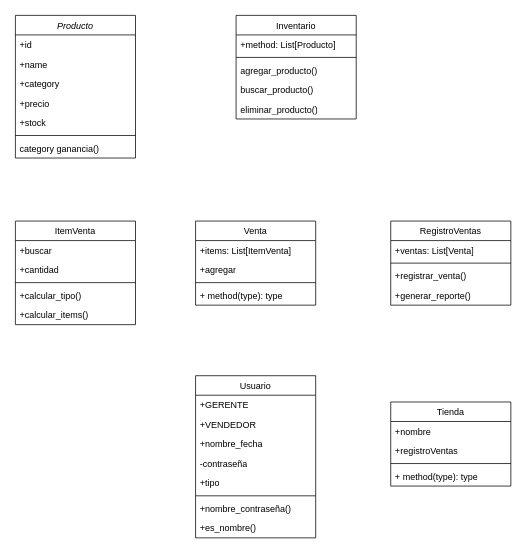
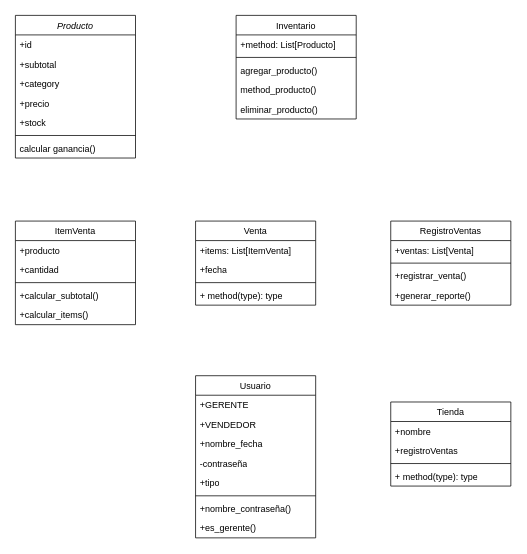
  <mxCell id="0" />
  <mxCell id="1" parent="0" />
  <mxCell id="2" value="Producto" style="swimlane;fontStyle=2;align=center;verticalAlign=top;childLayout=stackLayout;horizontal=1;startSize=26;horizontalStack=0;resizeParent=1;resizeLast=0;collapsible=1;marginBottom=0;rounded=0;shadow=0;strokeWidth=1;" parent="1" vertex="1"><mxGeometry x="20" y="20" width="160" height="190" as="geometry"><mxRectangle x="230" y="140" width="160" height="26" as="alternateBounds" /></mxGeometry></mxCell>
  <mxCell id="3" value="+id" style="text;align=left;verticalAlign=top;spacingLeft=4;spacingRight=4;overflow=hidden;rotatable=0;points=[[0,0.5],[1,0.5]];portConstraint=eastwest;" parent="2" vertex="1"><mxGeometry y="26" width="160" height="26" as="geometry" /></mxCell>
- <mxCell id="4" value="+name" style="text;align=left;verticalAlign=top;spacingLeft=4;spacingRight=4;overflow=hidden;rotatable=0;points=[[0,0.5],[1,0.5]];portConstraint=eastwest;" vertex="1" parent="2"><mxGeometry y="52" width="160" height="26" as="geometry" /></mxCell>
+ <mxCell id="4" value="+subtotal" style="text;align=left;verticalAlign=top;spacingLeft=4;spacingRight=4;overflow=hidden;rotatable=0;points=[[0,0.5],[1,0.5]];portConstraint=eastwest;" vertex="1" parent="2"><mxGeometry y="52" width="160" height="26" as="geometry" /></mxCell>
  <mxCell id="5" value="+category" style="text;align=left;verticalAlign=top;spacingLeft=4;spacingRight=4;overflow=hidden;rotatable=0;points=[[0,0.5],[1,0.5]];portConstraint=eastwest;rounded=0;shadow=0;html=0;" parent="2" vertex="1"><mxGeometry y="78" width="160" height="26" as="geometry" /></mxCell>
  <mxCell id="6" value="+precio" style="text;align=left;verticalAlign=top;spacingLeft=4;spacingRight=4;overflow=hidden;rotatable=0;points=[[0,0.5],[1,0.5]];portConstraint=eastwest;rounded=0;shadow=0;html=0;" parent="2" vertex="1"><mxGeometry y="104" width="160" height="26" as="geometry" /></mxCell>
  <mxCell id="7" value="+stock" style="text;align=left;verticalAlign=top;spacingLeft=4;spacingRight=4;overflow=hidden;rotatable=0;points=[[0,0.5],[1,0.5]];portConstraint=eastwest;rounded=0;shadow=0;html=0;" vertex="1" parent="2"><mxGeometry y="130" width="160" height="26" as="geometry" /></mxCell>
  <mxCell id="8" value="" style="line;html=1;strokeWidth=1;align=left;verticalAlign=middle;spacingTop=-1;spacingLeft=3;spacingRight=3;rotatable=0;labelPosition=right;points=[];portConstraint=eastwest;" parent="2" vertex="1"><mxGeometry y="156" width="160" height="8" as="geometry" /></mxCell>
- <mxCell id="9" value="category ganancia()" style="text;align=left;verticalAlign=top;spacingLeft=4;spacingRight=4;overflow=hidden;rotatable=0;points=[[0,0.5],[1,0.5]];portConstraint=eastwest;" parent="2" vertex="1"><mxGeometry y="164" width="160" height="26" as="geometry" /></mxCell>
+ <mxCell id="9" value="calcular ganancia()" style="text;align=left;verticalAlign=top;spacingLeft=4;spacingRight=4;overflow=hidden;rotatable=0;points=[[0,0.5],[1,0.5]];portConstraint=eastwest;" parent="2" vertex="1"><mxGeometry y="164" width="160" height="26" as="geometry" /></mxCell>
  <mxCell id="10" value="&lt;span style=&quot;font-weight: 400;&quot;&gt;Inventario&lt;/span&gt;" style="swimlane;fontStyle=1;align=center;verticalAlign=top;childLayout=stackLayout;horizontal=1;startSize=26;horizontalStack=0;resizeParent=1;resizeParentMax=0;resizeLast=0;collapsible=1;marginBottom=0;whiteSpace=wrap;html=1;" vertex="1" parent="1"><mxGeometry x="314" y="20" width="160" height="138" as="geometry" /></mxCell>
  <mxCell id="11" value="+method: List[Producto]" style="text;strokeColor=none;fillColor=none;align=left;verticalAlign=top;spacingLeft=4;spacingRight=4;overflow=hidden;rotatable=0;points=[[0,0.5],[1,0.5]];portConstraint=eastwest;whiteSpace=wrap;html=1;" vertex="1" parent="10"><mxGeometry y="26" width="160" height="26" as="geometry" /></mxCell>
  <mxCell id="12" value="" style="line;strokeWidth=1;fillColor=none;align=left;verticalAlign=middle;spacingTop=-1;spacingLeft=3;spacingRight=3;rotatable=0;labelPosition=right;points=[];portConstraint=eastwest;strokeColor=inherit;" vertex="1" parent="10"><mxGeometry y="52" width="160" height="8" as="geometry" /></mxCell>
  <mxCell id="13" value="agregar_producto()" style="text;strokeColor=none;fillColor=none;align=left;verticalAlign=top;spacingLeft=4;spacingRight=4;overflow=hidden;rotatable=0;points=[[0,0.5],[1,0.5]];portConstraint=eastwest;whiteSpace=wrap;html=1;" vertex="1" parent="10"><mxGeometry y="60" width="160" height="26" as="geometry" /></mxCell>
- <mxCell id="14" value="buscar_producto()" style="text;strokeColor=none;fillColor=none;align=left;verticalAlign=top;spacingLeft=4;spacingRight=4;overflow=hidden;rotatable=0;points=[[0,0.5],[1,0.5]];portConstraint=eastwest;whiteSpace=wrap;html=1;" vertex="1" parent="10"><mxGeometry y="86" width="160" height="26" as="geometry" /></mxCell>
+ <mxCell id="14" value="method_producto()" style="text;strokeColor=none;fillColor=none;align=left;verticalAlign=top;spacingLeft=4;spacingRight=4;overflow=hidden;rotatable=0;points=[[0,0.5],[1,0.5]];portConstraint=eastwest;whiteSpace=wrap;html=1;" vertex="1" parent="10"><mxGeometry y="86" width="160" height="26" as="geometry" /></mxCell>
  <mxCell id="15" value="eliminar_producto()" style="text;strokeColor=none;fillColor=none;align=left;verticalAlign=top;spacingLeft=4;spacingRight=4;overflow=hidden;rotatable=0;points=[[0,0.5],[1,0.5]];portConstraint=eastwest;whiteSpace=wrap;html=1;" vertex="1" parent="10"><mxGeometry y="112" width="160" height="26" as="geometry" /></mxCell>
  <mxCell id="16" value="&lt;span style=&quot;font-weight: normal;&quot;&gt;ItemVenta&lt;/span&gt;" style="swimlane;fontStyle=1;align=center;verticalAlign=top;childLayout=stackLayout;horizontal=1;startSize=26;horizontalStack=0;resizeParent=1;resizeParentMax=0;resizeLast=0;collapsible=1;marginBottom=0;whiteSpace=wrap;html=1;" vertex="1" parent="1"><mxGeometry x="20" y="294" width="160" height="138" as="geometry" /></mxCell>
- <mxCell id="17" value="+buscar" style="text;strokeColor=none;fillColor=none;align=left;verticalAlign=top;spacingLeft=4;spacingRight=4;overflow=hidden;rotatable=0;points=[[0,0.5],[1,0.5]];portConstraint=eastwest;whiteSpace=wrap;html=1;" vertex="1" parent="16"><mxGeometry y="26" width="160" height="26" as="geometry" /></mxCell>
+ <mxCell id="17" value="+producto" style="text;strokeColor=none;fillColor=none;align=left;verticalAlign=top;spacingLeft=4;spacingRight=4;overflow=hidden;rotatable=0;points=[[0,0.5],[1,0.5]];portConstraint=eastwest;whiteSpace=wrap;html=1;" vertex="1" parent="16"><mxGeometry y="26" width="160" height="26" as="geometry" /></mxCell>
  <mxCell id="18" value="+cantidad" style="text;strokeColor=none;fillColor=none;align=left;verticalAlign=top;spacingLeft=4;spacingRight=4;overflow=hidden;rotatable=0;points=[[0,0.5],[1,0.5]];portConstraint=eastwest;whiteSpace=wrap;html=1;" vertex="1" parent="16"><mxGeometry y="52" width="160" height="26" as="geometry" /></mxCell>
  <mxCell id="19" value="" style="line;strokeWidth=1;fillColor=none;align=left;verticalAlign=middle;spacingTop=-1;spacingLeft=3;spacingRight=3;rotatable=0;labelPosition=right;points=[];portConstraint=eastwest;strokeColor=inherit;" vertex="1" parent="16"><mxGeometry y="78" width="160" height="8" as="geometry" /></mxCell>
- <mxCell id="20" value="+calcular_tipo()" style="text;strokeColor=none;fillColor=none;align=left;verticalAlign=top;spacingLeft=4;spacingRight=4;overflow=hidden;rotatable=0;points=[[0,0.5],[1,0.5]];portConstraint=eastwest;whiteSpace=wrap;html=1;" vertex="1" parent="16"><mxGeometry y="86" width="160" height="26" as="geometry" /></mxCell>
+ <mxCell id="20" value="+calcular_subtotal()" style="text;strokeColor=none;fillColor=none;align=left;verticalAlign=top;spacingLeft=4;spacingRight=4;overflow=hidden;rotatable=0;points=[[0,0.5],[1,0.5]];portConstraint=eastwest;whiteSpace=wrap;html=1;" vertex="1" parent="16"><mxGeometry y="86" width="160" height="26" as="geometry" /></mxCell>
  <mxCell id="21" value="+calcular_items()" style="text;strokeColor=none;fillColor=none;align=left;verticalAlign=top;spacingLeft=4;spacingRight=4;overflow=hidden;rotatable=0;points=[[0,0.5],[1,0.5]];portConstraint=eastwest;whiteSpace=wrap;html=1;" vertex="1" parent="16"><mxGeometry y="112" width="160" height="26" as="geometry" /></mxCell>
  <mxCell id="22" value="&lt;span style=&quot;font-weight: normal;&quot;&gt;Venta&lt;/span&gt;" style="swimlane;fontStyle=1;align=center;verticalAlign=top;childLayout=stackLayout;horizontal=1;startSize=26;horizontalStack=0;resizeParent=1;resizeParentMax=0;resizeLast=0;collapsible=1;marginBottom=0;whiteSpace=wrap;html=1;" vertex="1" parent="1"><mxGeometry x="260" y="294" width="160" height="112" as="geometry" /></mxCell>
  <mxCell id="23" value="+items: List[ItemVenta]" style="text;strokeColor=none;fillColor=none;align=left;verticalAlign=top;spacingLeft=4;spacingRight=4;overflow=hidden;rotatable=0;points=[[0,0.5],[1,0.5]];portConstraint=eastwest;whiteSpace=wrap;html=1;" vertex="1" parent="22"><mxGeometry y="26" width="160" height="26" as="geometry" /></mxCell>
- <mxCell id="24" value="+agregar" style="text;strokeColor=none;fillColor=none;align=left;verticalAlign=top;spacingLeft=4;spacingRight=4;overflow=hidden;rotatable=0;points=[[0,0.5],[1,0.5]];portConstraint=eastwest;whiteSpace=wrap;html=1;" vertex="1" parent="22"><mxGeometry y="52" width="160" height="26" as="geometry" /></mxCell>
+ <mxCell id="24" value="+fecha" style="text;strokeColor=none;fillColor=none;align=left;verticalAlign=top;spacingLeft=4;spacingRight=4;overflow=hidden;rotatable=0;points=[[0,0.5],[1,0.5]];portConstraint=eastwest;whiteSpace=wrap;html=1;" vertex="1" parent="22"><mxGeometry y="52" width="160" height="26" as="geometry" /></mxCell>
  <mxCell id="25" value="" style="line;strokeWidth=1;fillColor=none;align=left;verticalAlign=middle;spacingTop=-1;spacingLeft=3;spacingRight=3;rotatable=0;labelPosition=right;points=[];portConstraint=eastwest;strokeColor=inherit;" vertex="1" parent="22"><mxGeometry y="78" width="160" height="8" as="geometry" /></mxCell>
  <mxCell id="26" value="+ method(type): type" style="text;strokeColor=none;fillColor=none;align=left;verticalAlign=top;spacingLeft=4;spacingRight=4;overflow=hidden;rotatable=0;points=[[0,0.5],[1,0.5]];portConstraint=eastwest;whiteSpace=wrap;html=1;" vertex="1" parent="22"><mxGeometry y="86" width="160" height="26" as="geometry" /></mxCell>
  <mxCell id="27" value="&lt;span style=&quot;font-weight: normal;&quot;&gt;RegistroVentas&lt;/span&gt;" style="swimlane;fontStyle=1;align=center;verticalAlign=top;childLayout=stackLayout;horizontal=1;startSize=26;horizontalStack=0;resizeParent=1;resizeParentMax=0;resizeLast=0;collapsible=1;marginBottom=0;whiteSpace=wrap;html=1;" vertex="1" parent="1"><mxGeometry x="520" y="294" width="160" height="112" as="geometry" /></mxCell>
  <mxCell id="28" value="+ventas: List[Venta]" style="text;strokeColor=none;fillColor=none;align=left;verticalAlign=top;spacingLeft=4;spacingRight=4;overflow=hidden;rotatable=0;points=[[0,0.5],[1,0.5]];portConstraint=eastwest;whiteSpace=wrap;html=1;" vertex="1" parent="27"><mxGeometry y="26" width="160" height="26" as="geometry" /></mxCell>
  <mxCell id="29" value="" style="line;strokeWidth=1;fillColor=none;align=left;verticalAlign=middle;spacingTop=-1;spacingLeft=3;spacingRight=3;rotatable=0;labelPosition=right;points=[];portConstraint=eastwest;strokeColor=inherit;" vertex="1" parent="27"><mxGeometry y="52" width="160" height="8" as="geometry" /></mxCell>
  <mxCell id="30" value="+registrar_venta()" style="text;strokeColor=none;fillColor=none;align=left;verticalAlign=top;spacingLeft=4;spacingRight=4;overflow=hidden;rotatable=0;points=[[0,0.5],[1,0.5]];portConstraint=eastwest;whiteSpace=wrap;html=1;" vertex="1" parent="27"><mxGeometry y="60" width="160" height="26" as="geometry" /></mxCell>
  <mxCell id="31" value="+generar_reporte()" style="text;strokeColor=none;fillColor=none;align=left;verticalAlign=top;spacingLeft=4;spacingRight=4;overflow=hidden;rotatable=0;points=[[0,0.5],[1,0.5]];portConstraint=eastwest;whiteSpace=wrap;html=1;" vertex="1" parent="27"><mxGeometry y="86" width="160" height="26" as="geometry" /></mxCell>
  <mxCell id="32" value="&lt;span style=&quot;font-weight: normal;&quot;&gt;Usuario&lt;/span&gt;" style="swimlane;fontStyle=1;align=center;verticalAlign=top;childLayout=stackLayout;horizontal=1;startSize=26;horizontalStack=0;resizeParent=1;resizeParentMax=0;resizeLast=0;collapsible=1;marginBottom=0;whiteSpace=wrap;html=1;" vertex="1" parent="1"><mxGeometry x="260" y="500" width="160" height="216" as="geometry" /></mxCell>
  <mxCell id="33" value="+GERENTE" style="text;strokeColor=none;fillColor=none;align=left;verticalAlign=top;spacingLeft=4;spacingRight=4;overflow=hidden;rotatable=0;points=[[0,0.5],[1,0.5]];portConstraint=eastwest;whiteSpace=wrap;html=1;" vertex="1" parent="32"><mxGeometry y="26" width="160" height="26" as="geometry" /></mxCell>
  <mxCell id="34" value="+VENDEDOR" style="text;strokeColor=none;fillColor=none;align=left;verticalAlign=top;spacingLeft=4;spacingRight=4;overflow=hidden;rotatable=0;points=[[0,0.5],[1,0.5]];portConstraint=eastwest;whiteSpace=wrap;html=1;" vertex="1" parent="32"><mxGeometry y="52" width="160" height="26" as="geometry" /></mxCell>
  <mxCell id="35" value="+nombre_fecha" style="text;strokeColor=none;fillColor=none;align=left;verticalAlign=top;spacingLeft=4;spacingRight=4;overflow=hidden;rotatable=0;points=[[0,0.5],[1,0.5]];portConstraint=eastwest;whiteSpace=wrap;html=1;" vertex="1" parent="32"><mxGeometry y="78" width="160" height="26" as="geometry" /></mxCell>
  <mxCell id="36" value="-contraseña" style="text;strokeColor=none;fillColor=none;align=left;verticalAlign=top;spacingLeft=4;spacingRight=4;overflow=hidden;rotatable=0;points=[[0,0.5],[1,0.5]];portConstraint=eastwest;whiteSpace=wrap;html=1;" vertex="1" parent="32"><mxGeometry y="104" width="160" height="26" as="geometry" /></mxCell>
  <mxCell id="37" value="+tipo" style="text;strokeColor=none;fillColor=none;align=left;verticalAlign=top;spacingLeft=4;spacingRight=4;overflow=hidden;rotatable=0;points=[[0,0.5],[1,0.5]];portConstraint=eastwest;whiteSpace=wrap;html=1;" vertex="1" parent="32"><mxGeometry y="130" width="160" height="26" as="geometry" /></mxCell>
  <mxCell id="38" value="" style="line;strokeWidth=1;fillColor=none;align=left;verticalAlign=middle;spacingTop=-1;spacingLeft=3;spacingRight=3;rotatable=0;labelPosition=right;points=[];portConstraint=eastwest;strokeColor=inherit;" vertex="1" parent="32"><mxGeometry y="156" width="160" height="8" as="geometry" /></mxCell>
  <mxCell id="39" value="+nombre_contraseña()" style="text;strokeColor=none;fillColor=none;align=left;verticalAlign=top;spacingLeft=4;spacingRight=4;overflow=hidden;rotatable=0;points=[[0,0.5],[1,0.5]];portConstraint=eastwest;whiteSpace=wrap;html=1;" vertex="1" parent="32"><mxGeometry y="164" width="160" height="26" as="geometry" /></mxCell>
- <mxCell id="40" value="+es_nombre()" style="text;strokeColor=none;fillColor=none;align=left;verticalAlign=top;spacingLeft=4;spacingRight=4;overflow=hidden;rotatable=0;points=[[0,0.5],[1,0.5]];portConstraint=eastwest;whiteSpace=wrap;html=1;" vertex="1" parent="32"><mxGeometry y="190" width="160" height="26" as="geometry" /></mxCell>
+ <mxCell id="40" value="+es_gerente()" style="text;strokeColor=none;fillColor=none;align=left;verticalAlign=top;spacingLeft=4;spacingRight=4;overflow=hidden;rotatable=0;points=[[0,0.5],[1,0.5]];portConstraint=eastwest;whiteSpace=wrap;html=1;" vertex="1" parent="32"><mxGeometry y="190" width="160" height="26" as="geometry" /></mxCell>
  <mxCell id="41" value="&lt;span style=&quot;font-weight: normal;&quot;&gt;Tienda&lt;/span&gt;" style="swimlane;fontStyle=1;align=center;verticalAlign=top;childLayout=stackLayout;horizontal=1;startSize=26;horizontalStack=0;resizeParent=1;resizeParentMax=0;resizeLast=0;collapsible=1;marginBottom=0;whiteSpace=wrap;html=1;" vertex="1" parent="1"><mxGeometry x="520" y="535" width="160" height="112" as="geometry" /></mxCell>
  <mxCell id="42" value="+nombre" style="text;strokeColor=none;fillColor=none;align=left;verticalAlign=top;spacingLeft=4;spacingRight=4;overflow=hidden;rotatable=0;points=[[0,0.5],[1,0.5]];portConstraint=eastwest;whiteSpace=wrap;html=1;" vertex="1" parent="41"><mxGeometry y="26" width="160" height="26" as="geometry" /></mxCell>
  <mxCell id="43" value="+registroVentas" style="text;strokeColor=none;fillColor=none;align=left;verticalAlign=top;spacingLeft=4;spacingRight=4;overflow=hidden;rotatable=0;points=[[0,0.5],[1,0.5]];portConstraint=eastwest;whiteSpace=wrap;html=1;" vertex="1" parent="41"><mxGeometry y="52" width="160" height="26" as="geometry" /></mxCell>
  <mxCell id="44" value="" style="line;strokeWidth=1;fillColor=none;align=left;verticalAlign=middle;spacingTop=-1;spacingLeft=3;spacingRight=3;rotatable=0;labelPosition=right;points=[];portConstraint=eastwest;strokeColor=inherit;" vertex="1" parent="41"><mxGeometry y="78" width="160" height="8" as="geometry" /></mxCell>
  <mxCell id="45" value="+ method(type): type" style="text;strokeColor=none;fillColor=none;align=left;verticalAlign=top;spacingLeft=4;spacingRight=4;overflow=hidden;rotatable=0;points=[[0,0.5],[1,0.5]];portConstraint=eastwest;whiteSpace=wrap;html=1;" vertex="1" parent="41"><mxGeometry y="86" width="160" height="26" as="geometry" /></mxCell>
